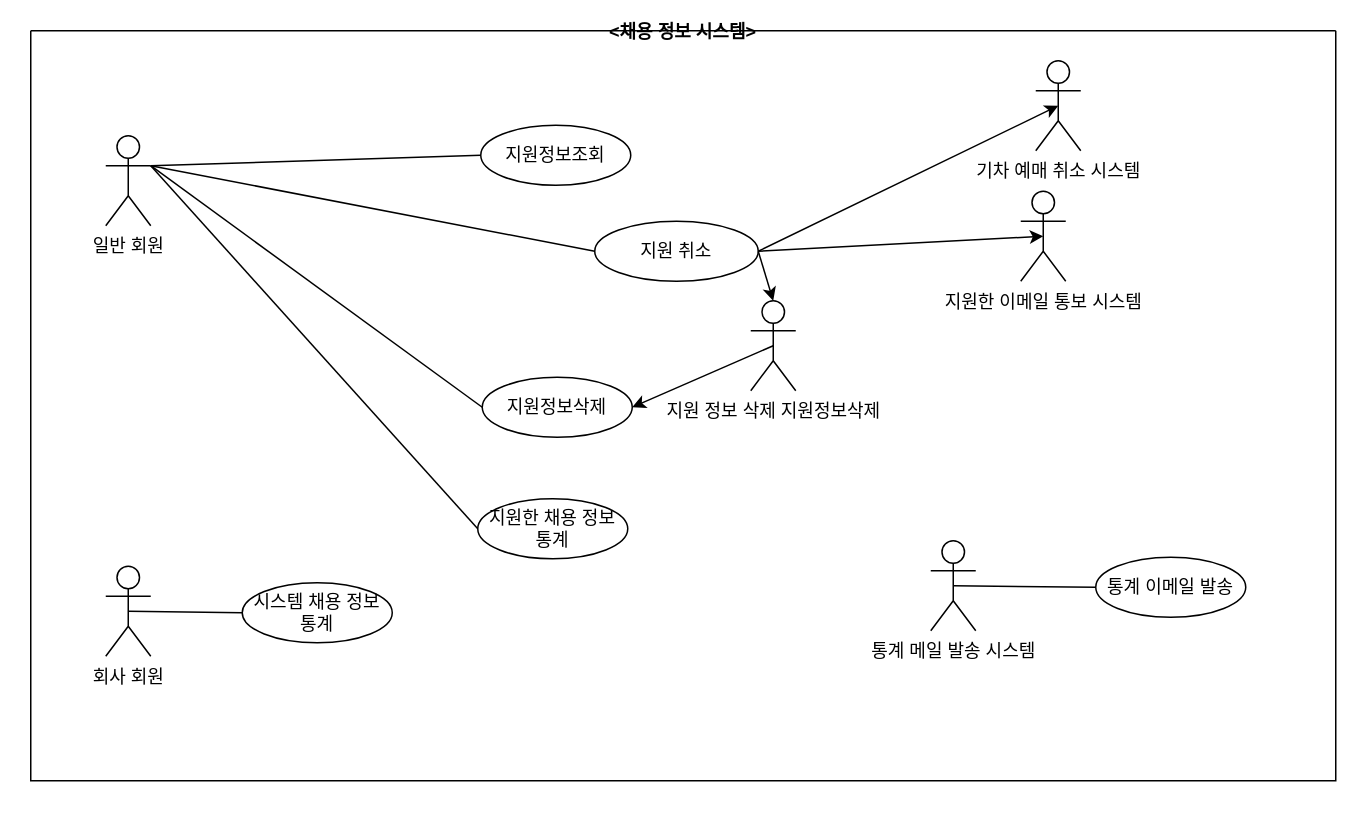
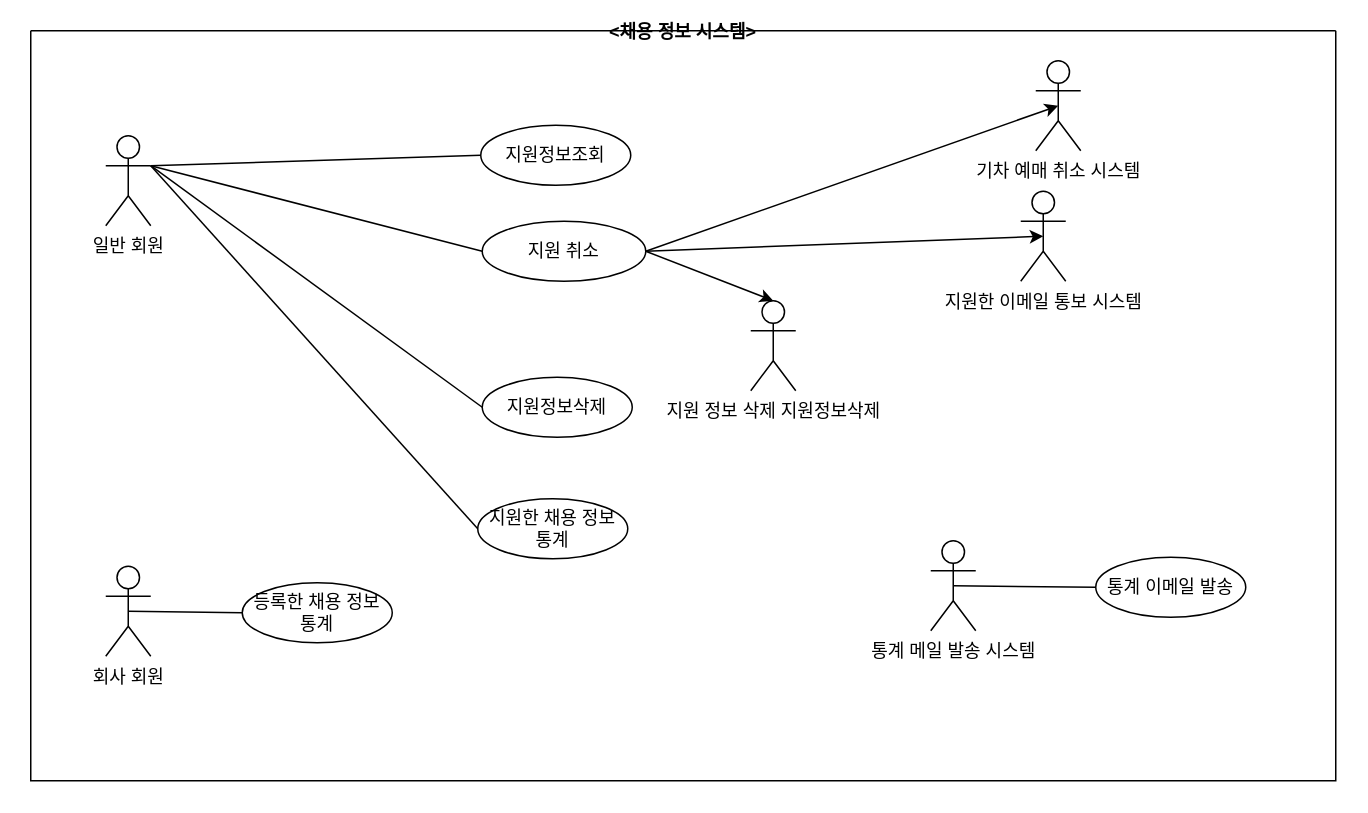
  <mxCell id="0" />
  <mxCell id="1" parent="0" />
  <mxCell id="2" value="일반 회원" style="shape=umlActor;verticalLabelPosition=bottom;verticalAlign=top;html=1;outlineConnect=0;" parent="1" vertex="1"><mxGeometry x="70" y="90" width="30" height="60" as="geometry" /></mxCell>
  <mxCell id="3" value="회사 회원" style="shape=umlActor;verticalLabelPosition=bottom;verticalAlign=top;html=1;outlineConnect=0;" parent="1" vertex="1"><mxGeometry x="70" y="377" width="30" height="60" as="geometry" /></mxCell>
  <mxCell id="4" value="지원정보조회" style="ellipse;whiteSpace=wrap;html=1;" parent="1" vertex="1"><mxGeometry x="320" y="83" width="100" height="40" as="geometry" /></mxCell>
  <mxCell id="5" value="" style="endArrow=none;html=1;rounded=0;entryX=0;entryY=0.5;entryDx=0;entryDy=0;exitX=1;exitY=0.333;exitDx=0;exitDy=0;exitPerimeter=0;" parent="1" source="2" target="4" edge="1"><mxGeometry width="50" height="50" relative="1" as="geometry"><mxPoint x="110" y="120" as="sourcePoint" /><mxPoint x="490" y="150" as="targetPoint" /></mxGeometry></mxCell>
  <mxCell id="6" value="" style="endArrow=none;html=1;rounded=0;entryX=0;entryY=0.5;entryDx=0;entryDy=0;exitX=1;exitY=0.333;exitDx=0;exitDy=0;exitPerimeter=0;" parent="1" source="2" target="17" edge="1"><mxGeometry width="50" height="50" relative="1" as="geometry"><mxPoint x="110" y="120" as="sourcePoint" /><mxPoint x="330" y="123" as="targetPoint" /></mxGeometry></mxCell>
  <mxCell id="7" value="&lt;채용 정보 시스템&gt;" style="swimlane;startSize=0;" parent="1" vertex="1"><mxGeometry x="20" y="20" width="870" height="500" as="geometry" /></mxCell>
- <mxCell id="8" value="시스템 채용 정보 통계" style="ellipse;whiteSpace=wrap;html=1;" parent="7" vertex="1"><mxGeometry x="141" y="368" width="100" height="40" as="geometry" /></mxCell>
+ <mxCell id="8" value="등록한 채용 정보 통계" style="ellipse;whiteSpace=wrap;html=1;" parent="7" vertex="1"><mxGeometry x="141" y="368" width="100" height="40" as="geometry" /></mxCell>
  <mxCell id="9" value="지원 정보 삭제 지원정보삭제" style="shape=umlActor;verticalLabelPosition=bottom;verticalAlign=top;html=1;outlineConnect=0;" parent="7" vertex="1"><mxGeometry x="480" y="180" width="30" height="60" as="geometry" /></mxCell>
  <mxCell id="10" value="지원한 이메일 통보 시스템" style="shape=umlActor;verticalLabelPosition=bottom;verticalAlign=top;html=1;outlineConnect=0;" parent="7" vertex="1"><mxGeometry x="660" y="107" width="30" height="60" as="geometry" /></mxCell>
- <mxCell id="11" value="지원 취소" style="ellipse;whiteSpace=wrap;html=1;" parent="7" vertex="1"><mxGeometry x="376" y="127" width="109" height="40" as="geometry" /></mxCell>
+ <mxCell id="11" value="지원 취소" style="ellipse;whiteSpace=wrap;html=1;" parent="7" vertex="1"><mxGeometry x="301" y="127" width="109" height="40" as="geometry" /></mxCell>
  <mxCell id="12" value="" style="endArrow=classic;html=1;rounded=0;entryX=0.5;entryY=0.5;entryDx=0;entryDy=0;entryPerimeter=0;exitX=1;exitY=0.5;exitDx=0;exitDy=0;" parent="7" source="11" target="10" edge="1"><mxGeometry width="50" height="50" relative="1" as="geometry"><mxPoint x="649.86" y="223.575" as="sourcePoint" /><mxPoint x="470" y="130" as="targetPoint" /></mxGeometry></mxCell>
  <mxCell id="13" value="" style="endArrow=classic;html=1;rounded=0;entryX=0.5;entryY=0;entryDx=0;entryDy=0;exitX=1;exitY=0.5;exitDx=0;exitDy=0;entryPerimeter=0;" parent="7" source="11" target="9" edge="1"><mxGeometry width="50" height="50" relative="1" as="geometry"><mxPoint x="600" y="203" as="sourcePoint" /><mxPoint x="599" y="310" as="targetPoint" /></mxGeometry></mxCell>
  <mxCell id="14" value="지원한 채용 정보 통계" style="ellipse;whiteSpace=wrap;html=1;" parent="7" vertex="1"><mxGeometry x="298" y="312" width="100" height="40" as="geometry" /></mxCell>
  <mxCell id="15" value="통계 메일 발송 시스템" style="shape=umlActor;verticalLabelPosition=bottom;verticalAlign=top;html=1;outlineConnect=0;" parent="7" vertex="1"><mxGeometry x="600" y="340" width="30" height="60" as="geometry" /></mxCell>
  <mxCell id="16" value="통계 이메일 발송" style="ellipse;whiteSpace=wrap;html=1;" parent="7" vertex="1"><mxGeometry x="710" y="351" width="100" height="40" as="geometry" /></mxCell>
  <mxCell id="17" value="지원정보삭제" style="ellipse;whiteSpace=wrap;html=1;" parent="7" vertex="1"><mxGeometry x="301" y="231" width="100" height="40" as="geometry" /></mxCell>
- <mxCell id="18" value="" style="endArrow=classic;html=1;rounded=0;entryX=1;entryY=0.5;entryDx=0;entryDy=0;exitX=0.5;exitY=0.5;exitDx=0;exitDy=0;exitPerimeter=0;" edge="1" parent="7" source="9" target="17"><mxGeometry width="50" height="50" relative="1" as="geometry"><mxPoint x="420" y="157" as="sourcePoint" /><mxPoint x="505" y="190" as="targetPoint" /></mxGeometry></mxCell>
  <mxCell id="19" value="" style="endArrow=none;html=1;rounded=0;entryX=0;entryY=0.5;entryDx=0;entryDy=0;exitX=0.5;exitY=0.5;exitDx=0;exitDy=0;exitPerimeter=0;" edge="1" parent="7" source="15" target="16"><mxGeometry width="50" height="50" relative="1" as="geometry"><mxPoint x="75" y="397" as="sourcePoint" /><mxPoint x="151" y="398" as="targetPoint" /></mxGeometry></mxCell>
  <mxCell id="20" value="" style="endArrow=classic;html=1;rounded=0;exitX=1;exitY=0.5;exitDx=0;exitDy=0;entryX=0.5;entryY=0.5;entryDx=0;entryDy=0;entryPerimeter=0;" parent="1" source="11" target="23" edge="1"><mxGeometry width="50" height="50" relative="1" as="geometry"><mxPoint x="440" y="330" as="sourcePoint" /><mxPoint x="830" y="180" as="targetPoint" /></mxGeometry></mxCell>
  <mxCell id="21" value="" style="endArrow=none;html=1;rounded=0;exitX=1;exitY=0.333;exitDx=0;exitDy=0;exitPerimeter=0;entryX=0;entryY=0.5;entryDx=0;entryDy=0;" parent="1" source="2" target="14" edge="1"><mxGeometry width="50" height="50" relative="1" as="geometry"><mxPoint x="410" y="230" as="sourcePoint" /><mxPoint x="460" y="180" as="targetPoint" /></mxGeometry></mxCell>
  <mxCell id="22" value="" style="endArrow=none;html=1;rounded=0;entryX=0;entryY=0.5;entryDx=0;entryDy=0;exitX=0.5;exitY=0.5;exitDx=0;exitDy=0;exitPerimeter=0;" parent="1" source="3" target="8" edge="1"><mxGeometry width="50" height="50" relative="1" as="geometry"><mxPoint x="100" y="407" as="sourcePoint" /><mxPoint x="460" y="180" as="targetPoint" /></mxGeometry></mxCell>
  <mxCell id="23" value="기차 예매 취소 시스템" style="shape=umlActor;verticalLabelPosition=bottom;verticalAlign=top;html=1;outlineConnect=0;" parent="1" vertex="1"><mxGeometry x="690" y="40" width="30" height="60" as="geometry" /></mxCell>
  <mxCell id="24" value="" style="endArrow=none;html=1;rounded=0;entryX=0;entryY=0.5;entryDx=0;entryDy=0;" parent="1" target="11" edge="1"><mxGeometry width="50" height="50" relative="1" as="geometry"><mxPoint x="100" y="110" as="sourcePoint" /><mxPoint x="370" y="180" as="targetPoint" /></mxGeometry></mxCell>
